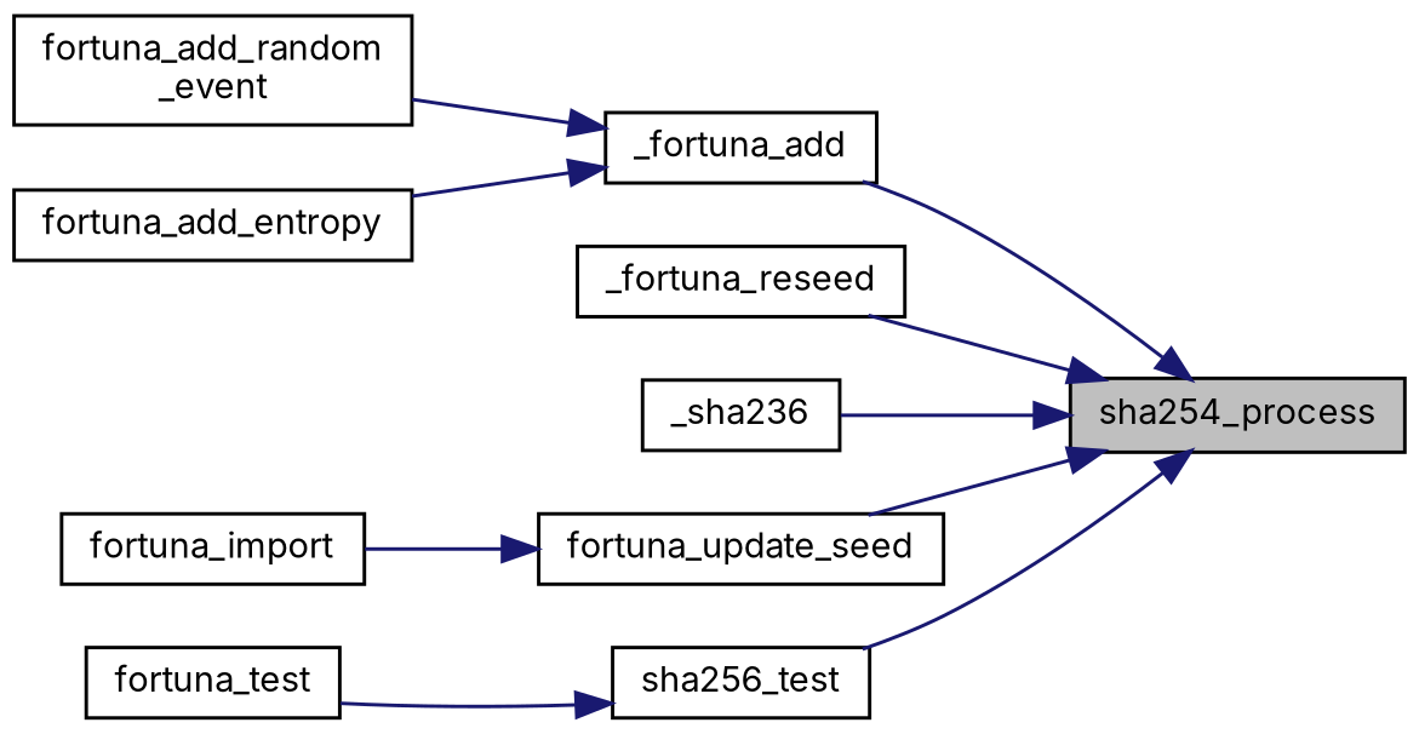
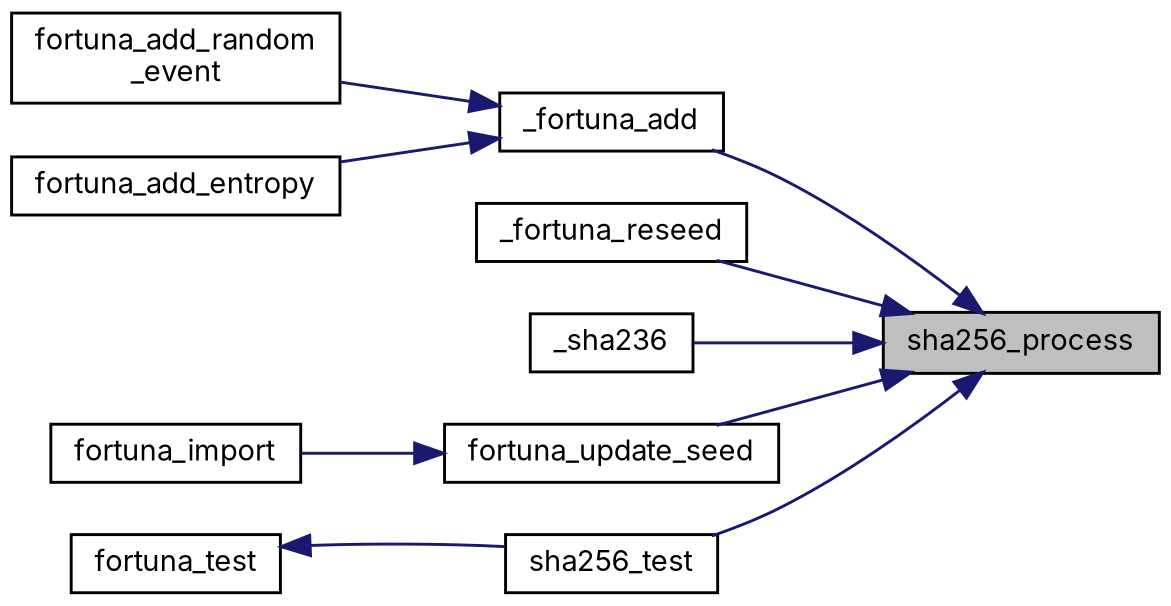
  digraph {
    fontname=Inter
    rankdir=RL
    node [color=black fillcolor=white fontname=Inter fontsize=10 shape=record style=filled]
    edge [color=midnightblue dir=back fontname=Inter fontsize=10 labelfontname=Helvetica labelfontsize=10 style=solid]
-   n1 [fillcolor=grey75 fontcolor=black height=0.2 label=sha254_process width=0.4]
+   n1 [fillcolor=grey75 fontcolor=black height=0.2 label=sha256_process width=0.4]
    n2 [height=0.2 label=_fortuna_add width=0.4]
    n3 [height=0.2 label=_fortuna_reseed width=0.4]
    n4 [height=0.2 label=_sha236 width=0.4]
    n5 [height=0.2 label=fortuna_update_seed width=0.4]
    n6 [height=0.2 label=sha256_test width=0.4]
    n7 [height=0.2 label="fortuna_add_random\l_event" width=0.4]
    n8 [height=0.2 label=fortuna_add_entropy width=0.4]
    n9 [height=0.2 label=fortuna_import width=0.4]
    n10 [height=0.2 label=fortuna_test width=0.4]
    n1 -> n2
    n1 -> n3
    n1 -> n4
    n1 -> n5
    n1 -> n6
    n2 -> n7
    n2 -> n8
    n5 -> n9
-   n6 -> n10
+   n10 -> n6
  }
